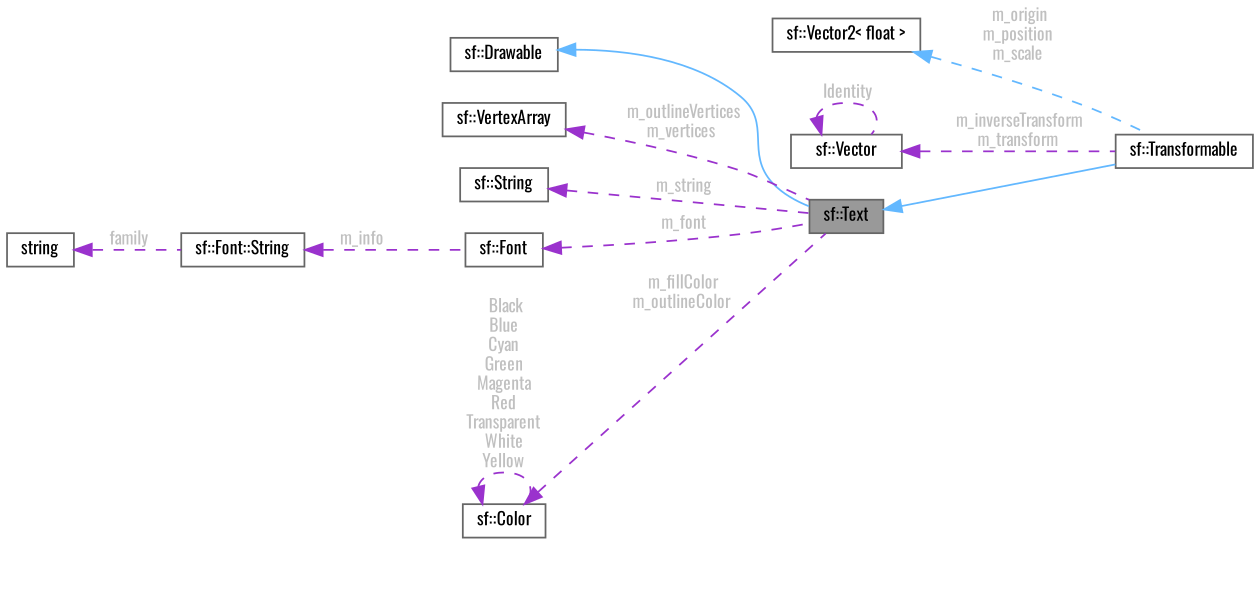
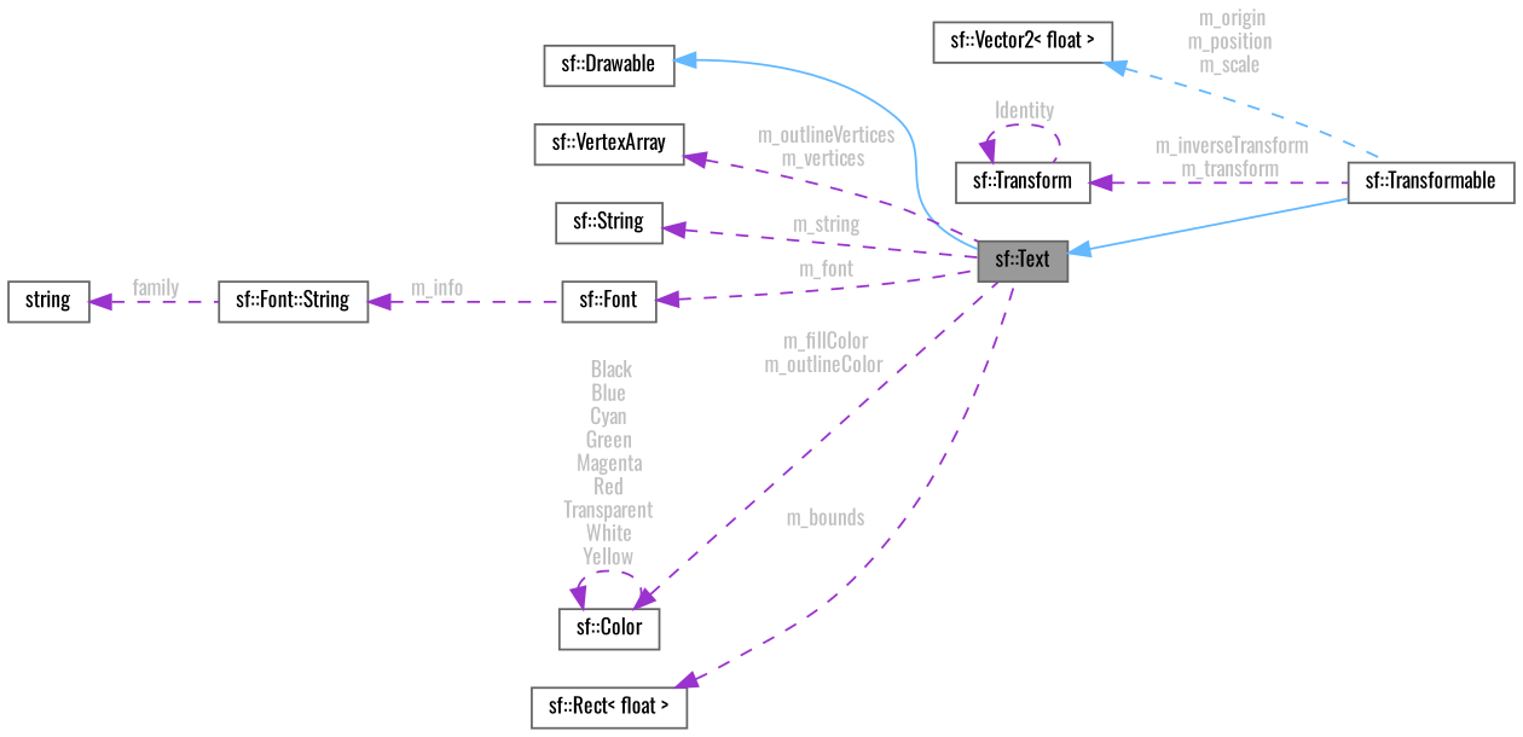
  digraph {
    fontname=Oswald
    rankdir=LR
    node [color=gray40 fillcolor=white fontname=Oswald fontsize=10 shape=box style=filled]
    edge [color=darkorchid3 dir=back fontname=Oswald fontsize=10 labelfontname=Helvetica labelfontsize=10 style=dashed fontcolor=grey]
    n1 [fillcolor=grey60 fontcolor=black height=0.2 label="sf::Text" width=0.4]
    n2 [height=0.2 label="sf::Transformable" width=0.4]
    n3 [height=0.2 label="sf::Drawable" width=0.4]
    n4 [height=0.2 label="sf::VertexArray" width=0.4]
    n5 [height=0.2 label="sf::Vector2\< float \>" width=0.4]
-   n6 [height=0.2 label="sf::Vector" width=0.4]
+   n6 [height=0.2 label="sf::Transform" width=0.4]
    n7 [height=0.2 label="sf::String" width=0.4]
    n8 [height=0.2 label="sf::Font" width=0.4]
    n9 [height=0.2 label="sf::Font::String" width=0.4]
    n10 [height=0.2 label=string width=0.4]
    n11 [height=0.2 label="sf::Color" width=0.4]
+   n12 [height=0.2 label="sf::Rect\< float \>" width=0.4]
    n1 -> n2 [color=steelblue1 style=solid fontcolor=""]
    n3 -> n1 [color=steelblue1 style=solid fontcolor=""]
    n4 -> n1 [label=" m_outlineVertices\nm_vertices"]
    n5 -> n2 [color=steelblue1 label=" m_origin\nm_position\nm_scale"]
    n6 -> n2 [label=" m_inverseTransform\nm_transform"]
    n6 -> n6 [label=" Identity"]
    n7 -> n1 [label=" m_string"]
    n8 -> n1 [label=" m_font"]
    n9 -> n8 [label=" m_info"]
    n10 -> n9 [label=" family"]
    n11 -> n1 [label=" m_fillColor\nm_outlineColor"]
    n11 -> n11 [label=" Black\nBlue\nCyan\nGreen\nMagenta\nRed\nTransparent\nWhite\nYellow"]
+   n12 -> n1 [label=" m_bounds"]
  }
